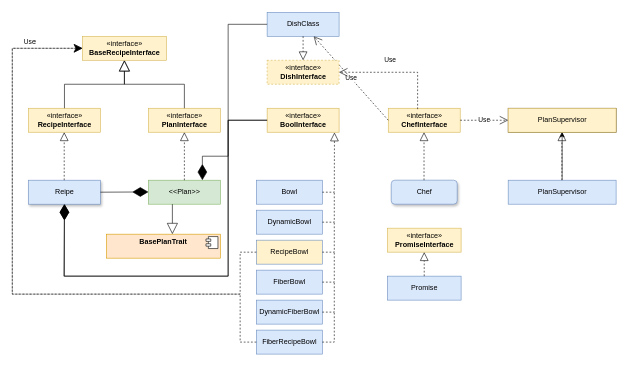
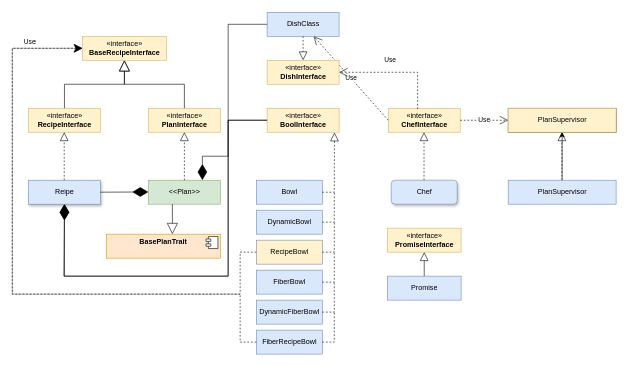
  <mxCell id="0" />
  <mxCell id="1" parent="0" />
  <mxCell id="2" value="«interface»&lt;br&gt;&lt;b&gt;BaseRecipeInterface&lt;/b&gt;" style="html=1;fillColor=#fff2cc;strokeColor=#d6b656;" parent="1" vertex="1"><mxGeometry x="137" y="60" width="140" height="40" as="geometry" /></mxCell>
  <mxCell id="3" value="«interface»&lt;br&gt;&lt;b&gt;RecipeInterface&lt;/b&gt;" style="html=1;fillColor=#fff2cc;strokeColor=#d6b656;" parent="1" vertex="1"><mxGeometry x="47" y="180" width="120" height="40" as="geometry" /></mxCell>
  <mxCell id="4" value="«interface»&lt;br&gt;&lt;b&gt;PlanInterface&lt;/b&gt;" style="html=1;fillColor=#fff2cc;strokeColor=#d6b656;" parent="1" vertex="1"><mxGeometry x="247" y="180" width="120" height="40" as="geometry" /></mxCell>
  <mxCell id="5" value="" style="endArrow=block;endSize=16;endFill=0;html=1;rounded=0;exitX=0.5;exitY=0;exitDx=0;exitDy=0;entryX=0.5;entryY=1;entryDx=0;entryDy=0;" parent="1" source="3" target="2" edge="1"><mxGeometry x="0.222" y="-10" width="160" relative="1" as="geometry"><mxPoint x="107" y="250" as="sourcePoint" /><mxPoint x="267" y="250" as="targetPoint" /><Array as="points"><mxPoint x="107" y="140" /><mxPoint x="207" y="140" /></Array><mxPoint as="offset" /></mxGeometry></mxCell>
  <mxCell id="6" value="" style="endArrow=block;endSize=16;endFill=0;html=1;rounded=0;exitX=0.5;exitY=0;exitDx=0;exitDy=0;" parent="1" source="4" edge="1"><mxGeometry x="0.222" y="-10" width="160" relative="1" as="geometry"><mxPoint x="117" y="190" as="sourcePoint" /><mxPoint x="207" y="100" as="targetPoint" /><Array as="points"><mxPoint x="307" y="140" /><mxPoint x="207" y="140" /></Array><mxPoint as="offset" /></mxGeometry></mxCell>
  <mxCell id="7" value="«interface»&lt;br&gt;&lt;b&gt;BoolInterface&lt;/b&gt;" style="html=1;fillColor=#fff2cc;strokeColor=#d6b656;" parent="1" vertex="1"><mxGeometry x="445" y="180" width="120" height="40" as="geometry" /></mxCell>
  <mxCell id="8" value="«interface»&lt;br&gt;&lt;b&gt;CookingSupervisorInterface&lt;/b&gt;" style="html=1;" parent="1" vertex="1"><mxGeometry x="847" y="180" width="180" height="40" as="geometry" /></mxCell>
  <mxCell id="9" value="«interface»&lt;br&gt;&lt;b&gt;ChefInterface&lt;/b&gt;" style="html=1;fillColor=#fff2cc;strokeColor=#d6b656;" parent="1" vertex="1"><mxGeometry x="647" y="180" width="120" height="40" as="geometry" /></mxCell>
  <mxCell id="10" value="Reipe" style="html=1;fillColor=#dae8fc;strokeColor=#6c8ebf;shadow=1;" parent="1" vertex="1"><mxGeometry x="47" y="300" width="120" height="40" as="geometry" /></mxCell>
  <mxCell id="11" value="&amp;lt;&amp;lt;Plan&amp;gt;&amp;gt;" style="html=1;fillColor=#d5e8d4;strokeColor=#82b366;" parent="1" vertex="1"><mxGeometry x="247" y="300" width="120" height="40" as="geometry" /></mxCell>
  <mxCell id="12" value="Bowl" style="html=1;fillColor=#dae8fc;strokeColor=#6c8ebf;" parent="1" vertex="1"><mxGeometry x="427" y="300" width="110" height="40" as="geometry" /></mxCell>
  <mxCell id="13" value="DynamicBowl" style="html=1;fillColor=#dae8fc;strokeColor=#6c8ebf;" parent="1" vertex="1"><mxGeometry x="427" y="350" width="110" height="40" as="geometry" /></mxCell>
  <mxCell id="14" value="FiberBowl" style="html=1;fillColor=#dae8fc;strokeColor=#6c8ebf;" parent="1" vertex="1"><mxGeometry x="427" y="450" width="110" height="40" as="geometry" /></mxCell>
  <mxCell id="15" value="RecipeBowl" style="html=1;fillColor=#fff2cc;strokeColor=#6c8ebf;" parent="1" vertex="1"><mxGeometry x="427" y="400" width="110" height="40" as="geometry" /></mxCell>
  <mxCell id="16" value="DynamicFiberBowl" style="html=1;fillColor=#dae8fc;strokeColor=#6c8ebf;" parent="1" vertex="1"><mxGeometry x="427" y="500" width="110" height="40" as="geometry" /></mxCell>
  <mxCell id="17" value="FiberRecipeBowl" style="html=1;fillColor=#dae8fc;strokeColor=#6c8ebf;" parent="1" vertex="1"><mxGeometry x="427" y="550" width="110" height="40" as="geometry" /></mxCell>
  <mxCell id="18" value="" style="endArrow=block;dashed=1;endFill=0;endSize=12;html=1;rounded=0;entryX=0.936;entryY=1.011;entryDx=0;entryDy=0;entryPerimeter=0;exitX=1;exitY=0.5;exitDx=0;exitDy=0;" parent="1" source="12" target="7" edge="1"><mxGeometry width="160" relative="1" as="geometry"><mxPoint x="447" y="400" as="sourcePoint" /><mxPoint x="607" y="400" as="targetPoint" /><Array as="points"><mxPoint x="557" y="320" /></Array></mxGeometry></mxCell>
  <mxCell id="19" value="" style="endArrow=none;dashed=1;html=1;rounded=0;exitX=1;exitY=0.5;exitDx=0;exitDy=0;" parent="1" source="13" edge="1"><mxGeometry width="50" height="50" relative="1" as="geometry"><mxPoint x="497" y="420" as="sourcePoint" /><mxPoint x="557" y="320" as="targetPoint" /><Array as="points"><mxPoint x="557" y="370" /></Array></mxGeometry></mxCell>
  <mxCell id="20" value="" style="endArrow=none;dashed=1;html=1;rounded=0;exitX=1;exitY=0.5;exitDx=0;exitDy=0;" parent="1" edge="1"><mxGeometry width="50" height="50" relative="1" as="geometry"><mxPoint x="537" y="420" as="sourcePoint" /><mxPoint x="557" y="370" as="targetPoint" /><Array as="points"><mxPoint x="557" y="420" /></Array></mxGeometry></mxCell>
  <mxCell id="21" value="" style="endArrow=none;dashed=1;html=1;rounded=0;exitX=1;exitY=0.5;exitDx=0;exitDy=0;" parent="1" edge="1"><mxGeometry width="50" height="50" relative="1" as="geometry"><mxPoint x="537" y="470" as="sourcePoint" /><mxPoint x="557" y="420" as="targetPoint" /><Array as="points"><mxPoint x="557" y="470" /></Array></mxGeometry></mxCell>
  <mxCell id="22" value="" style="endArrow=none;dashed=1;html=1;rounded=0;exitX=1;exitY=0.5;exitDx=0;exitDy=0;" parent="1" edge="1"><mxGeometry width="50" height="50" relative="1" as="geometry"><mxPoint x="537" y="520" as="sourcePoint" /><mxPoint x="557" y="470" as="targetPoint" /><Array as="points"><mxPoint x="557" y="520" /></Array></mxGeometry></mxCell>
  <mxCell id="23" value="" style="endArrow=none;dashed=1;html=1;rounded=0;exitX=1;exitY=0.5;exitDx=0;exitDy=0;" parent="1" edge="1"><mxGeometry width="50" height="50" relative="1" as="geometry"><mxPoint x="537" y="570" as="sourcePoint" /><mxPoint x="557" y="520" as="targetPoint" /><Array as="points"><mxPoint x="557" y="570" /></Array></mxGeometry></mxCell>
  <mxCell id="24" value="" style="endArrow=block;dashed=1;endFill=0;endSize=12;html=1;rounded=0;entryX=0.5;entryY=1;entryDx=0;entryDy=0;exitX=0.5;exitY=0;exitDx=0;exitDy=0;" parent="1" source="11" target="4" edge="1"><mxGeometry width="160" relative="1" as="geometry"><mxPoint x="367" y="289.56" as="sourcePoint" /><mxPoint x="387.32" y="190" as="targetPoint" /><Array as="points" /></mxGeometry></mxCell>
  <mxCell id="25" value="" style="endArrow=block;dashed=1;endFill=0;endSize=12;html=1;rounded=0;entryX=0.5;entryY=1;entryDx=0;entryDy=0;exitX=0.5;exitY=0;exitDx=0;exitDy=0;" parent="1" edge="1"><mxGeometry width="160" relative="1" as="geometry"><mxPoint x="106.58" y="300" as="sourcePoint" /><mxPoint x="106.58" y="220" as="targetPoint" /><Array as="points" /></mxGeometry></mxCell>
  <mxCell id="26" value="DishClass" style="html=1;fillColor=#dae8fc;strokeColor=#6c8ebf;" parent="1" vertex="1"><mxGeometry x="445" width="120" height="40" as="geometry" y="20" /></mxCell>
  <mxCell id="27" value="" style="edgeStyle=orthogonalEdgeStyle;rounded=0;orthogonalLoop=1;jettySize=auto;html=1;" parent="1" source="28" target="47" edge="1"><mxGeometry relative="1" as="geometry" /></mxCell>
  <mxCell id="28" value="PlanSupervisor" style="html=1;fillColor=#dae8fc;strokeColor=#6c8ebf;" parent="1" vertex="1"><mxGeometry x="847" y="300" width="180" height="40" as="geometry" /></mxCell>
  <mxCell id="29" value="" style="endArrow=block;dashed=1;endFill=0;endSize=12;html=1;rounded=0;entryX=0.5;entryY=1;entryDx=0;entryDy=0;exitX=0.5;exitY=0;exitDx=0;exitDy=0;" parent="1" edge="1"><mxGeometry width="160" relative="1" as="geometry"><mxPoint x="936.58" y="300" as="sourcePoint" /><mxPoint x="936.58" y="220" as="targetPoint" /><Array as="points" /></mxGeometry></mxCell>
  <mxCell id="30" value="&lt;p style=&quot;margin:0px;margin-top:6px;text-align:center;&quot;&gt;&lt;b&gt;BasePlanTrait&lt;/b&gt;&lt;/p&gt;" style="align=left;overflow=fill;html=1;dropTarget=0;fillColor=#ffe6cc;strokeColor=#d79b00;" parent="1" vertex="1"><mxGeometry x="177" y="390" width="190" height="40" as="geometry" /></mxCell>
  <mxCell id="31" value="" style="shape=component;jettyWidth=8;jettyHeight=4;" parent="30" vertex="1"><mxGeometry x="1" width="20" height="20" relative="1" as="geometry"><mxPoint x="-24" y="4" as="offset" /></mxGeometry></mxCell>
  <mxCell id="32" value="" style="endArrow=block;endSize=16;endFill=0;html=1;rounded=0;" parent="1" edge="1"><mxGeometry x="0.006" y="-39" width="160" relative="1" as="geometry"><mxPoint x="287" y="340" as="sourcePoint" /><mxPoint x="287" y="390" as="targetPoint" /><mxPoint as="offset" /></mxGeometry></mxCell>
  <mxCell id="33" value="" style="endArrow=diamondThin;endFill=1;endSize=24;html=1;rounded=0;" parent="1" edge="1"><mxGeometry width="160" relative="1" as="geometry"><mxPoint x="167" y="320" as="sourcePoint" /><mxPoint x="247" y="319.58" as="targetPoint" /></mxGeometry></mxCell>
  <mxCell id="34" value="" style="endArrow=diamondThin;endFill=1;endSize=24;html=1;rounded=0;entryX=0.75;entryY=0;entryDx=0;entryDy=0;exitX=0;exitY=0.5;exitDx=0;exitDy=0;" parent="1" source="7" target="11" edge="1"><mxGeometry width="160" relative="1" as="geometry"><mxPoint x="177" y="330" as="sourcePoint" /><mxPoint x="257" y="329.58" as="targetPoint" /><Array as="points"><mxPoint x="380" y="200" /><mxPoint x="380" y="260" /><mxPoint x="337" y="260" /></Array></mxGeometry></mxCell>
  <mxCell id="35" value="" style="endArrow=diamondThin;endFill=1;endSize=24;html=1;rounded=0;entryX=0.5;entryY=1;entryDx=0;entryDy=0;exitX=0;exitY=0.5;exitDx=0;exitDy=0;" parent="1" source="7" target="10" edge="1"><mxGeometry width="160" relative="1" as="geometry"><mxPoint x="128" y="460" as="sourcePoint" /><mxPoint x="267" y="339.58" as="targetPoint" /><Array as="points"><mxPoint x="380" y="200" /><mxPoint x="380" y="460" /><mxPoint x="106" y="460" /></Array></mxGeometry></mxCell>
  <mxCell id="36" value="Use" style="endArrow=classic;endSize=12;dashed=1;html=1;rounded=0;exitX=0;exitY=0.5;exitDx=0;exitDy=0;entryX=0;entryY=0.5;entryDx=0;entryDy=0;" parent="1" source="15" target="2" edge="1"><mxGeometry x="0.827" y="10" width="160" relative="1" as="geometry"><mxPoint x="117" y="530" as="sourcePoint" /><mxPoint x="277" y="530" as="targetPoint" /><Array as="points"><mxPoint x="400" y="420" /><mxPoint x="400" y="490" /><mxPoint y="490" x="20" /><mxPoint y="80" x="20" /></Array><mxPoint as="offset" /></mxGeometry></mxCell>
  <mxCell id="37" value="Use" style="endArrow=open;endSize=12;dashed=1;html=1;rounded=0;entryX=0;entryY=0.5;entryDx=0;entryDy=0;exitX=0;exitY=0.5;exitDx=0;exitDy=0;" parent="1" source="17" edge="1"><mxGeometry x="0.827" y="10" width="160" relative="1" as="geometry"><mxPoint x="420" y="570" as="sourcePoint" /><mxPoint x="137" y="80" as="targetPoint" /><Array as="points"><mxPoint x="400" y="570" /><mxPoint x="400" y="490" /><mxPoint y="490" x="20" /><mxPoint y="80" x="20" /></Array><mxPoint as="offset" /></mxGeometry></mxCell>
  <mxCell id="38" value="Use" style="endArrow=open;endSize=12;dashed=1;html=1;rounded=0;exitX=0;exitY=0.5;exitDx=0;exitDy=0;" parent="1" source="9" target="26" edge="1"><mxGeometry width="160" relative="1" as="geometry"><mxPoint x="490" y="350" as="sourcePoint" /><mxPoint x="650" y="350" as="targetPoint" /></mxGeometry></mxCell>
  <mxCell id="39" value="Use" style="endArrow=open;endSize=12;dashed=1;html=1;rounded=0;entryX=0;entryY=0.5;entryDx=0;entryDy=0;exitX=1;exitY=0.5;exitDx=0;exitDy=0;" parent="1" source="9" target="8" edge="1"><mxGeometry width="160" relative="1" as="geometry"><mxPoint x="657" y="210" as="sourcePoint" /><mxPoint x="575" y="210" as="targetPoint" /></mxGeometry></mxCell>
- <mxCell id="40" value="«interface»&lt;br&gt;&lt;b&gt;DishInterface&lt;/b&gt;" style="html=1;fillColor=#fff2cc;strokeColor=#d6b656;dashed=1;" parent="1" vertex="1"><mxGeometry x="445" y="100" width="120" height="40" as="geometry" /></mxCell>
+ <mxCell id="40" value="«interface»&lt;br&gt;&lt;b&gt;DishInterface&lt;/b&gt;" style="html=1;fillColor=#fff2cc;strokeColor=#d6b656;" parent="1" vertex="1"><mxGeometry x="445" y="100" width="120" height="40" as="geometry" /></mxCell>
  <mxCell id="41" value="" style="endArrow=block;dashed=1;endFill=0;endSize=12;html=1;rounded=0;entryX=0.5;entryY=0;entryDx=0;entryDy=0;exitX=0.5;exitY=1;exitDx=0;exitDy=0;" parent="1" source="26" target="40" edge="1"><mxGeometry width="160" relative="1" as="geometry"><mxPoint x="317" y="310" as="sourcePoint" /><mxPoint x="317" y="230" as="targetPoint" /><Array as="points" /></mxGeometry></mxCell>
  <mxCell id="42" value="Use" style="endArrow=open;endSize=12;dashed=1;html=1;rounded=0;entryX=1;entryY=0.5;entryDx=0;entryDy=0;exitX=0.408;exitY=0.038;exitDx=0;exitDy=0;exitPerimeter=0;" parent="1" source="9" target="40" edge="1"><mxGeometry x="0.117" y="-20" width="160" relative="1" as="geometry"><mxPoint x="657" y="210" as="sourcePoint" /><mxPoint x="575" y="210" as="targetPoint" /><Array as="points"><mxPoint x="696" y="120" /></Array><mxPoint as="offset" /></mxGeometry></mxCell>
  <mxCell id="43" value="" style="endArrow=diamondThin;endFill=1;endSize=24;html=1;rounded=0;exitX=0;exitY=0.5;exitDx=0;exitDy=0;" parent="1" source="26" edge="1"><mxGeometry width="160" relative="1" as="geometry"><mxPoint x="445" y="200" as="sourcePoint" /><mxPoint x="107" y="340" as="targetPoint" /><Array as="points"><mxPoint x="380" y="40" /><mxPoint x="380" y="460" /><mxPoint x="107" y="460" /></Array></mxGeometry></mxCell>
  <mxCell id="44" value="«interface»&lt;br&gt;&lt;b&gt;PromiseInterface&lt;/b&gt;" style="html=1;fillColor=#fff2cc;strokeColor=#d6b656;" parent="1" vertex="1"><mxGeometry x="645.5" y="380" width="123" height="40" as="geometry" /></mxCell>
  <mxCell id="45" value="Promise" style="html=1;fillColor=#dae8fc;strokeColor=#6c8ebf;" parent="1" vertex="1"><mxGeometry x="645.5" y="460" width="123" height="40" as="geometry" /></mxCell>
- <mxCell id="46" value="" style="endArrow=block;dashed=1;endFill=0;endSize=12;html=1;rounded=0;entryX=0.5;entryY=1;entryDx=0;entryDy=0;exitX=0.5;exitY=0;exitDx=0;exitDy=0;" parent="1" source="45" target="44" edge="1"><mxGeometry width="160" relative="1" as="geometry"><mxPoint x="735.08" y="470" as="sourcePoint" /><mxPoint x="735.08" y="390" as="targetPoint" /><Array as="points" /></mxGeometry></mxCell>
+ <mxCell id="46" value="" style="endArrow=block;dashed=0;endFill=0;endSize=12;html=1;rounded=0;entryX=0.5;entryY=1;entryDx=0;entryDy=0;exitX=0.5;exitY=0;exitDx=0;exitDy=0;" parent="1" source="45" target="44" edge="1"><mxGeometry width="160" relative="1" as="geometry"><mxPoint x="735.08" y="470" as="sourcePoint" /><mxPoint x="735.08" y="390" as="targetPoint" /><Array as="points" /></mxGeometry></mxCell>
  <mxCell id="47" value="PlanSupervisor" style="html=1;fillColor=#fff2cc;strokeColor=#d6b656;" parent="1" vertex="1"><mxGeometry x="847" y="180" width="180" height="40" as="geometry" /></mxCell>
  <mxCell id="48" value="Chef" style="html=1;fillColor=#dae8fc;strokeColor=#6c8ebf;rounded=1;sketch=0;shadow=1;" parent="1" vertex="1"><mxGeometry x="652" y="300" width="110" height="40" as="geometry" /></mxCell>
  <mxCell id="49" value="" style="endArrow=block;dashed=1;endFill=0;endSize=12;html=1;rounded=0;entryX=0.5;entryY=1;entryDx=0;entryDy=0;exitX=0.5;exitY=0;exitDx=0;exitDy=0;" parent="1" edge="1"><mxGeometry width="160" relative="1" as="geometry"><mxPoint x="706.66" y="300" as="sourcePoint" /><mxPoint x="706.66" y="220" as="targetPoint" /><Array as="points" /></mxGeometry></mxCell>
